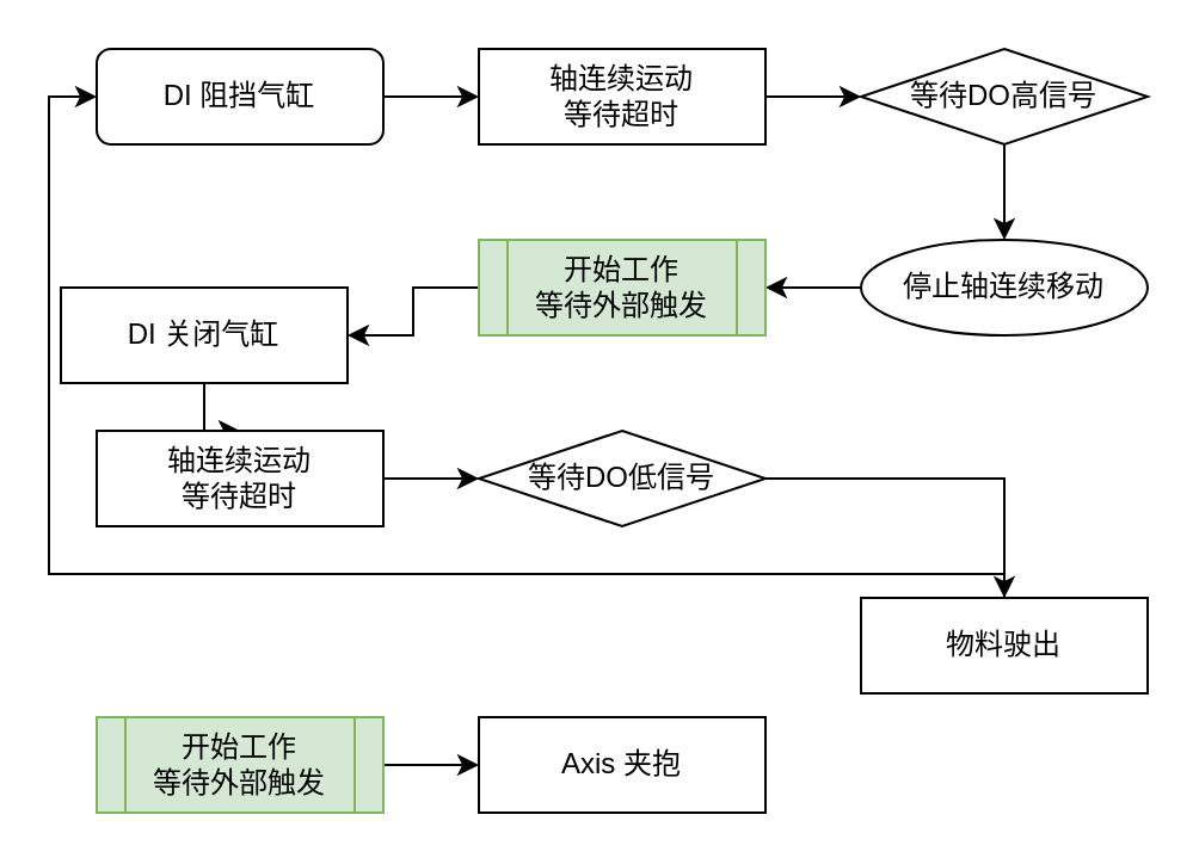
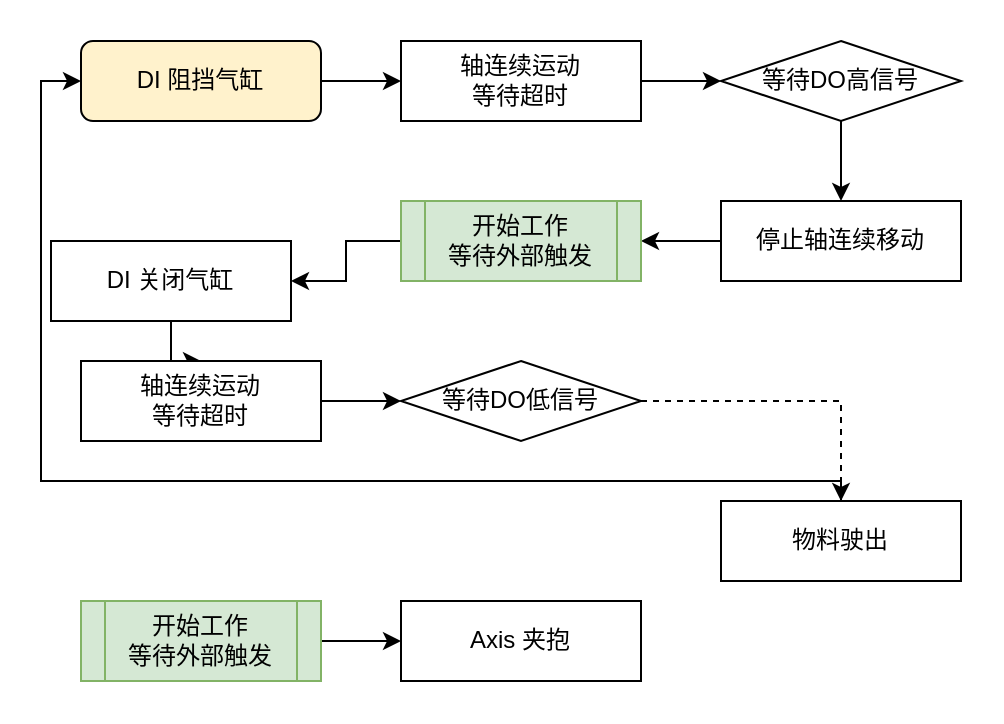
  <mxCell id="0" />
  <mxCell id="1" parent="0" />
  <mxCell id="2" value="" style="edgeStyle=orthogonalEdgeStyle;rounded=0;orthogonalLoop=1;jettySize=auto;html=1;" parent="1" source="3" target="5" edge="1"><mxGeometry relative="1" as="geometry" /></mxCell>
- <mxCell id="3" value="DI 阻挡气缸" style="rounded=1;whiteSpace=wrap;html=1;fontSize=12;glass=0;strokeWidth=1;shadow=0;" parent="1" vertex="1"><mxGeometry x="40" y="20" width="120" height="40" as="geometry" /></mxCell>
+ <mxCell id="3" value="DI 阻挡气缸" style="rounded=1;whiteSpace=wrap;html=1;fontSize=12;glass=0;strokeWidth=1;shadow=0;fillColor=#fff2cc;" parent="1" vertex="1"><mxGeometry x="40" y="20" width="120" height="40" as="geometry" /></mxCell>
  <mxCell id="4" value="" style="edgeStyle=orthogonalEdgeStyle;rounded=0;orthogonalLoop=1;jettySize=auto;html=1;" parent="1" source="5" target="7" edge="1"><mxGeometry relative="1" as="geometry" /></mxCell>
  <mxCell id="5" value="轴连续运动&lt;br&gt;等待超时" style="rounded=0;whiteSpace=wrap;html=1;fontSize=12;glass=0;strokeWidth=1;shadow=0;" parent="1" vertex="1"><mxGeometry x="200" y="20" width="120" height="40" as="geometry" /></mxCell>
  <mxCell id="6" value="" style="edgeStyle=orthogonalEdgeStyle;rounded=0;orthogonalLoop=1;jettySize=auto;html=1;" edge="1" parent="1" source="7" target="9"><mxGeometry relative="1" as="geometry" /></mxCell>
  <mxCell id="7" value="等待DO高信号" style="rounded=0;whiteSpace=wrap;html=1;fontSize=12;glass=0;strokeWidth=1;shadow=0;shape=rhombus;perimeter=rhombusPerimeter;" parent="1" vertex="1"><mxGeometry x="360" y="20" width="120" height="40" as="geometry" /></mxCell>
  <mxCell id="8" value="" style="edgeStyle=orthogonalEdgeStyle;rounded=0;orthogonalLoop=1;jettySize=auto;html=1;" edge="1" parent="1" source="9" target="11"><mxGeometry relative="1" as="geometry" /></mxCell>
- <mxCell id="9" value="停止轴连续移动" style="ellipse;whiteSpace=wrap;html=1;glass=0;strokeWidth=1;shadow=0;" vertex="1" parent="1"><mxGeometry x="360" y="100" width="120" height="40" as="geometry" /></mxCell>
+ <mxCell id="9" value="停止轴连续移动" style="whiteSpace=wrap;html=1;rounded=0;glass=0;strokeWidth=1;shadow=0;" vertex="1" parent="1"><mxGeometry x="360" y="100" width="120" height="40" as="geometry" /></mxCell>
  <mxCell id="10" value="" style="edgeStyle=orthogonalEdgeStyle;rounded=0;orthogonalLoop=1;jettySize=auto;html=1;" edge="1" parent="1" source="11" target="13"><mxGeometry relative="1" as="geometry" /></mxCell>
  <mxCell id="11" value="开始工作&lt;br&gt;等待外部触发" style="whiteSpace=wrap;html=1;rounded=0;glass=0;strokeWidth=1;shadow=0;shape=process;backgroundOutline=1;fillColor=#d5e8d4;strokeColor=#82b366;" vertex="1" parent="1"><mxGeometry x="200" y="100" width="120" height="40" as="geometry" /></mxCell>
  <mxCell id="12" value="" style="edgeStyle=orthogonalEdgeStyle;rounded=0;orthogonalLoop=1;jettySize=auto;html=1;" edge="1" parent="1" source="13" target="15"><mxGeometry relative="1" as="geometry" /></mxCell>
  <mxCell id="13" value="DI 关闭气缸" style="whiteSpace=wrap;html=1;rounded=0;glass=0;strokeWidth=1;shadow=0;" vertex="1" parent="1"><mxGeometry x="25" y="120" width="120" height="40" as="geometry" /></mxCell>
  <mxCell id="14" value="" style="edgeStyle=orthogonalEdgeStyle;rounded=0;orthogonalLoop=1;jettySize=auto;html=1;" edge="1" parent="1" source="15" target="17"><mxGeometry relative="1" as="geometry" /></mxCell>
  <mxCell id="15" value="轴连续运动&lt;br style=&quot;border-color: var(--border-color);&quot;&gt;等待超时" style="whiteSpace=wrap;html=1;rounded=0;glass=0;strokeWidth=1;shadow=0;" vertex="1" parent="1"><mxGeometry x="40" y="180" width="120" height="40" as="geometry" /></mxCell>
- <mxCell id="16" value="" style="edgeStyle=orthogonalEdgeStyle;rounded=0;orthogonalLoop=1;jettySize=auto;html=1;" edge="1" parent="1" source="17" target="19"><mxGeometry relative="1" as="geometry" /></mxCell>
+ <mxCell id="16" value="" style="edgeStyle=orthogonalEdgeStyle;rounded=0;orthogonalLoop=1;jettySize=auto;html=1;dashed=1;" edge="1" parent="1" source="17" target="19"><mxGeometry relative="1" as="geometry" /></mxCell>
  <mxCell id="17" value="等待DO低信号" style="whiteSpace=wrap;html=1;rounded=0;glass=0;strokeWidth=1;shadow=0;shape=rhombus;perimeter=rhombusPerimeter;" vertex="1" parent="1"><mxGeometry x="200" y="180" width="120" height="40" as="geometry" /></mxCell>
  <mxCell id="18" style="edgeStyle=orthogonalEdgeStyle;rounded=0;orthogonalLoop=1;jettySize=auto;html=1;entryX=0;entryY=0.5;entryDx=0;entryDy=0;" edge="1" parent="1" source="19" target="3"><mxGeometry relative="1" as="geometry"><Array as="points"><mxPoint x="420" y="240" /><mxPoint x="20" y="240" /><mxPoint x="20" y="40" /></Array></mxGeometry></mxCell>
  <mxCell id="19" value="物料驶出" style="whiteSpace=wrap;html=1;rounded=0;glass=0;strokeWidth=1;shadow=0;" vertex="1" parent="1"><mxGeometry x="360" y="250" width="120" height="40" as="geometry" /></mxCell>
  <mxCell id="20" value="" style="edgeStyle=orthogonalEdgeStyle;rounded=0;orthogonalLoop=1;jettySize=auto;html=1;" edge="1" parent="1" source="21" target="22"><mxGeometry relative="1" as="geometry" /></mxCell>
  <mxCell id="21" value="开始工作&lt;br&gt;等待外部触发" style="whiteSpace=wrap;html=1;rounded=0;glass=0;strokeWidth=1;shadow=0;shape=process;backgroundOutline=1;fillColor=#d5e8d4;strokeColor=#82b366;" vertex="1" parent="1"><mxGeometry x="40" y="300" width="120" height="40" as="geometry" /></mxCell>
  <mxCell id="22" value="Axis 夹抱" style="whiteSpace=wrap;html=1;rounded=0;glass=0;strokeWidth=1;shadow=0;" vertex="1" parent="1"><mxGeometry x="200" y="300" width="120" height="40" as="geometry" /></mxCell>
